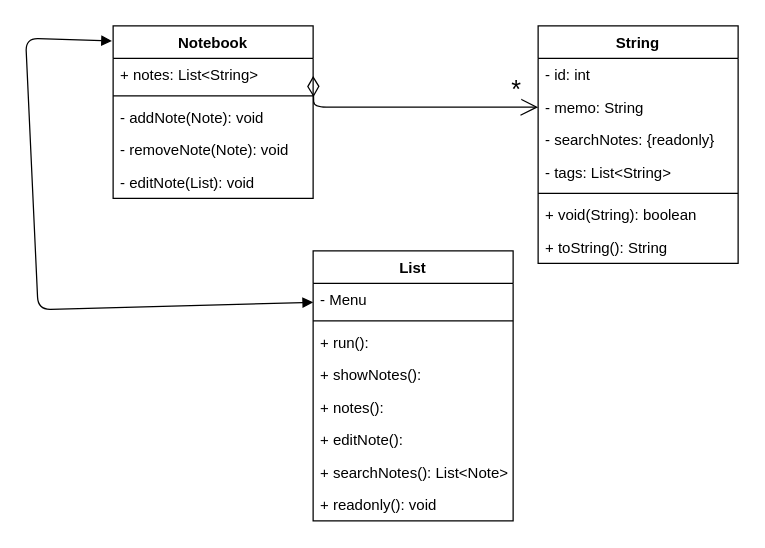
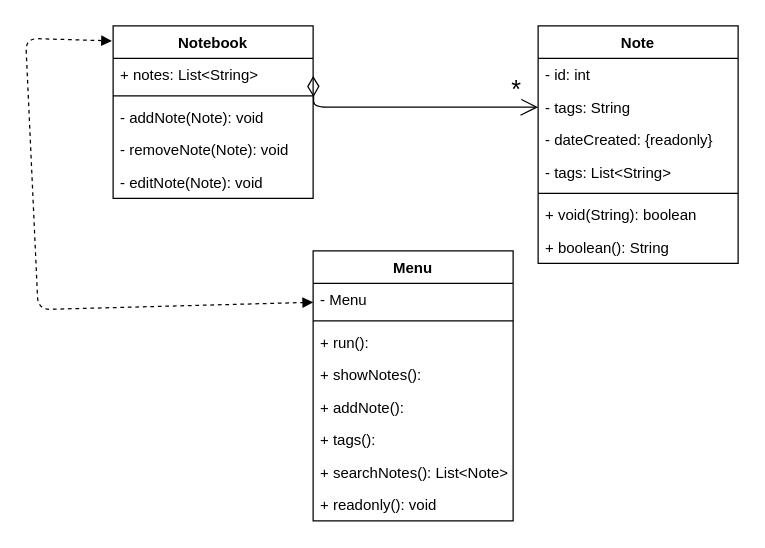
  <mxCell id="0" />
  <mxCell id="1" parent="0" />
  <mxCell id="2" value="Notebook" style="swimlane;fontStyle=1;align=center;verticalAlign=top;childLayout=stackLayout;horizontal=1;startSize=26;horizontalStack=0;resizeParent=1;resizeParentMax=0;resizeLast=0;collapsible=1;marginBottom=0;" vertex="1" parent="1"><mxGeometry x="90" y="20" width="160" height="138" as="geometry" /></mxCell>
  <mxCell id="3" value="+ notes: List&lt;String&gt;" style="text;strokeColor=none;fillColor=none;align=left;verticalAlign=top;spacingLeft=4;spacingRight=4;overflow=hidden;rotatable=0;points=[[0,0.5],[1,0.5]];portConstraint=eastwest;" vertex="1" parent="2"><mxGeometry y="26" width="160" height="26" as="geometry" /></mxCell>
  <mxCell id="4" value="" style="line;strokeWidth=1;fillColor=none;align=left;verticalAlign=middle;spacingTop=-1;spacingLeft=3;spacingRight=3;rotatable=0;labelPosition=right;points=[];portConstraint=eastwest;" vertex="1" parent="2"><mxGeometry y="52" width="160" height="8" as="geometry" /></mxCell>
  <mxCell id="5" value="- addNote(Note): void" style="text;strokeColor=none;fillColor=none;align=left;verticalAlign=top;spacingLeft=4;spacingRight=4;overflow=hidden;rotatable=0;points=[[0,0.5],[1,0.5]];portConstraint=eastwest;" vertex="1" parent="2"><mxGeometry y="60" width="160" height="26" as="geometry" /></mxCell>
  <mxCell id="6" value="- removeNote(Note): void" style="text;strokeColor=none;fillColor=none;align=left;verticalAlign=top;spacingLeft=4;spacingRight=4;overflow=hidden;rotatable=0;points=[[0,0.5],[1,0.5]];portConstraint=eastwest;" vertex="1" parent="2"><mxGeometry y="86" width="160" height="26" as="geometry" /></mxCell>
- <mxCell id="7" value="- editNote(List): void" style="text;strokeColor=none;fillColor=none;align=left;verticalAlign=top;spacingLeft=4;spacingRight=4;overflow=hidden;rotatable=0;points=[[0,0.5],[1,0.5]];portConstraint=eastwest;" vertex="1" parent="2"><mxGeometry y="112" width="160" height="26" as="geometry" /></mxCell>
- <mxCell id="8" value="String" style="swimlane;fontStyle=1;align=center;verticalAlign=top;childLayout=stackLayout;horizontal=1;startSize=26;horizontalStack=0;resizeParent=1;resizeParentMax=0;resizeLast=0;collapsible=1;marginBottom=0;" vertex="1" parent="1"><mxGeometry x="430" y="20" width="160" height="190" as="geometry" /></mxCell>
+ <mxCell id="7" value="- editNote(Note): void" style="text;strokeColor=none;fillColor=none;align=left;verticalAlign=top;spacingLeft=4;spacingRight=4;overflow=hidden;rotatable=0;points=[[0,0.5],[1,0.5]];portConstraint=eastwest;" vertex="1" parent="2"><mxGeometry y="112" width="160" height="26" as="geometry" /></mxCell>
+ <mxCell id="8" value="Note" style="swimlane;fontStyle=1;align=center;verticalAlign=top;childLayout=stackLayout;horizontal=1;startSize=26;horizontalStack=0;resizeParent=1;resizeParentMax=0;resizeLast=0;collapsible=1;marginBottom=0;" vertex="1" parent="1"><mxGeometry x="430" y="20" width="160" height="190" as="geometry" /></mxCell>
  <mxCell id="9" value="- id: int" style="text;strokeColor=none;fillColor=none;align=left;verticalAlign=top;spacingLeft=4;spacingRight=4;overflow=hidden;rotatable=0;points=[[0,0.5],[1,0.5]];portConstraint=eastwest;" vertex="1" parent="8"><mxGeometry y="26" width="160" height="26" as="geometry" /></mxCell>
- <mxCell id="10" value="- memo: String" style="text;strokeColor=none;fillColor=none;align=left;verticalAlign=top;spacingLeft=4;spacingRight=4;overflow=hidden;rotatable=0;points=[[0,0.5],[1,0.5]];portConstraint=eastwest;" vertex="1" parent="8"><mxGeometry y="52" width="160" height="26" as="geometry" /></mxCell>
- <mxCell id="11" value="- searchNotes: {readonly}" style="text;strokeColor=none;fillColor=none;align=left;verticalAlign=top;spacingLeft=4;spacingRight=4;overflow=hidden;rotatable=0;points=[[0,0.5],[1,0.5]];portConstraint=eastwest;" vertex="1" parent="8"><mxGeometry y="78" width="160" height="26" as="geometry" /></mxCell>
+ <mxCell id="10" value="- tags: String" style="text;strokeColor=none;fillColor=none;align=left;verticalAlign=top;spacingLeft=4;spacingRight=4;overflow=hidden;rotatable=0;points=[[0,0.5],[1,0.5]];portConstraint=eastwest;" vertex="1" parent="8"><mxGeometry y="52" width="160" height="26" as="geometry" /></mxCell>
+ <mxCell id="11" value="- dateCreated: {readonly}" style="text;strokeColor=none;fillColor=none;align=left;verticalAlign=top;spacingLeft=4;spacingRight=4;overflow=hidden;rotatable=0;points=[[0,0.5],[1,0.5]];portConstraint=eastwest;" vertex="1" parent="8"><mxGeometry y="78" width="160" height="26" as="geometry" /></mxCell>
  <mxCell id="12" value="- tags: List&lt;String&gt;" style="text;strokeColor=none;fillColor=none;align=left;verticalAlign=top;spacingLeft=4;spacingRight=4;overflow=hidden;rotatable=0;points=[[0,0.5],[1,0.5]];portConstraint=eastwest;" vertex="1" parent="8"><mxGeometry y="104" width="160" height="26" as="geometry" /></mxCell>
  <mxCell id="13" value="" style="line;strokeWidth=1;fillColor=none;align=left;verticalAlign=middle;spacingTop=-1;spacingLeft=3;spacingRight=3;rotatable=0;labelPosition=right;points=[];portConstraint=eastwest;" vertex="1" parent="8"><mxGeometry y="130" width="160" height="8" as="geometry" /></mxCell>
  <mxCell id="14" value="+ void(String): boolean" style="text;strokeColor=none;fillColor=none;align=left;verticalAlign=top;spacingLeft=4;spacingRight=4;overflow=hidden;rotatable=0;points=[[0,0.5],[1,0.5]];portConstraint=eastwest;" vertex="1" parent="8"><mxGeometry y="138" width="160" height="26" as="geometry" /></mxCell>
- <mxCell id="15" value="+ toString(): String" style="text;strokeColor=none;fillColor=none;align=left;verticalAlign=top;spacingLeft=4;spacingRight=4;overflow=hidden;rotatable=0;points=[[0,0.5],[1,0.5]];portConstraint=eastwest;" vertex="1" parent="8"><mxGeometry y="164" width="160" height="26" as="geometry" /></mxCell>
+ <mxCell id="15" value="+ boolean(): String" style="text;strokeColor=none;fillColor=none;align=left;verticalAlign=top;spacingLeft=4;spacingRight=4;overflow=hidden;rotatable=0;points=[[0,0.5],[1,0.5]];portConstraint=eastwest;" vertex="1" parent="8"><mxGeometry y="164" width="160" height="26" as="geometry" /></mxCell>
  <mxCell id="16" value="*" style="endArrow=open;html=1;endSize=12;startArrow=diamondThin;startSize=14;startFill=0;edgeStyle=orthogonalEdgeStyle;align=left;verticalAlign=bottom;fontSize=20;" edge="1" parent="1" target="10"><mxGeometry x="0.779" relative="1" as="geometry"><mxPoint x="250" y="60" as="sourcePoint" /><mxPoint x="410" y="60" as="targetPoint" /><mxPoint as="offset" /></mxGeometry></mxCell>
- <mxCell id="17" value="List" style="swimlane;fontStyle=1;align=center;verticalAlign=top;childLayout=stackLayout;horizontal=1;startSize=26;horizontalStack=0;resizeParent=1;resizeParentMax=0;resizeLast=0;collapsible=1;marginBottom=0;" vertex="1" parent="1"><mxGeometry x="250" y="200" width="160" height="216" as="geometry" /></mxCell>
+ <mxCell id="17" value="Menu" style="swimlane;fontStyle=1;align=center;verticalAlign=top;childLayout=stackLayout;horizontal=1;startSize=26;horizontalStack=0;resizeParent=1;resizeParentMax=0;resizeLast=0;collapsible=1;marginBottom=0;" vertex="1" parent="1"><mxGeometry x="250" y="200" width="160" height="216" as="geometry" /></mxCell>
  <mxCell id="18" value="- Menu" style="text;strokeColor=none;fillColor=none;align=left;verticalAlign=top;spacingLeft=4;spacingRight=4;overflow=hidden;rotatable=0;points=[[0,0.5],[1,0.5]];portConstraint=eastwest;" vertex="1" parent="17"><mxGeometry y="26" width="160" height="26" as="geometry" /></mxCell>
  <mxCell id="19" value="" style="line;strokeWidth=1;fillColor=none;align=left;verticalAlign=middle;spacingTop=-1;spacingLeft=3;spacingRight=3;rotatable=0;labelPosition=right;points=[];portConstraint=eastwest;" vertex="1" parent="17"><mxGeometry y="52" width="160" height="8" as="geometry" /></mxCell>
  <mxCell id="20" value="+ run():" style="text;strokeColor=none;fillColor=none;align=left;verticalAlign=top;spacingLeft=4;spacingRight=4;overflow=hidden;rotatable=0;points=[[0,0.5],[1,0.5]];portConstraint=eastwest;" vertex="1" parent="17"><mxGeometry y="60" width="160" height="26" as="geometry" /></mxCell>
  <mxCell id="21" value="+ showNotes():" style="text;strokeColor=none;fillColor=none;align=left;verticalAlign=top;spacingLeft=4;spacingRight=4;overflow=hidden;rotatable=0;points=[[0,0.5],[1,0.5]];portConstraint=eastwest;" vertex="1" parent="17"><mxGeometry y="86" width="160" height="26" as="geometry" /></mxCell>
- <mxCell id="22" value="+ notes():" style="text;strokeColor=none;fillColor=none;align=left;verticalAlign=top;spacingLeft=4;spacingRight=4;overflow=hidden;rotatable=0;points=[[0,0.5],[1,0.5]];portConstraint=eastwest;" vertex="1" parent="17"><mxGeometry y="112" width="160" height="26" as="geometry" /></mxCell>
- <mxCell id="23" value="+ editNote():" style="text;strokeColor=none;fillColor=none;align=left;verticalAlign=top;spacingLeft=4;spacingRight=4;overflow=hidden;rotatable=0;points=[[0,0.5],[1,0.5]];portConstraint=eastwest;" vertex="1" parent="17"><mxGeometry y="138" width="160" height="26" as="geometry" /></mxCell>
+ <mxCell id="22" value="+ addNote():" style="text;strokeColor=none;fillColor=none;align=left;verticalAlign=top;spacingLeft=4;spacingRight=4;overflow=hidden;rotatable=0;points=[[0,0.5],[1,0.5]];portConstraint=eastwest;" vertex="1" parent="17"><mxGeometry y="112" width="160" height="26" as="geometry" /></mxCell>
+ <mxCell id="23" value="+ tags():" style="text;strokeColor=none;fillColor=none;align=left;verticalAlign=top;spacingLeft=4;spacingRight=4;overflow=hidden;rotatable=0;points=[[0,0.5],[1,0.5]];portConstraint=eastwest;" vertex="1" parent="17"><mxGeometry y="138" width="160" height="26" as="geometry" /></mxCell>
  <mxCell id="24" value="+ searchNotes(): List&lt;Note&gt;" style="text;strokeColor=none;fillColor=none;align=left;verticalAlign=top;spacingLeft=4;spacingRight=4;overflow=hidden;rotatable=0;points=[[0,0.5],[1,0.5]];portConstraint=eastwest;" vertex="1" parent="17"><mxGeometry y="164" width="160" height="26" as="geometry" /></mxCell>
  <mxCell id="25" value="+ readonly(): void" style="text;strokeColor=none;fillColor=none;align=left;verticalAlign=top;spacingLeft=4;spacingRight=4;overflow=hidden;rotatable=0;points=[[0,0.5],[1,0.5]];portConstraint=eastwest;" vertex="1" parent="17"><mxGeometry y="190" width="160" height="26" as="geometry" /></mxCell>
- <mxCell id="26" value="" style="endArrow=block;startArrow=block;endFill=1;startFill=1;html=1;fontSize=20;exitX=-0.006;exitY=0.087;exitDx=0;exitDy=0;exitPerimeter=0;" edge="1" parent="1" source="2" target="18"><mxGeometry width="160" relative="1" as="geometry"><mxPoint x="30" y="30" as="sourcePoint" /><mxPoint x="230" y="240" as="targetPoint" /><Array as="points"><mxPoint x="20" y="30" /><mxPoint x="30" y="247" /></Array></mxGeometry></mxCell>
+ <mxCell id="26" value="" style="endArrow=block;startArrow=block;endFill=1;startFill=1;html=1;fontSize=20;exitX=-0.006;exitY=0.087;exitDx=0;exitDy=0;exitPerimeter=0;dashed=1;" edge="1" parent="1" source="2" target="18"><mxGeometry width="160" relative="1" as="geometry"><mxPoint x="30" y="30" as="sourcePoint" /><mxPoint x="230" y="240" as="targetPoint" /><Array as="points"><mxPoint x="20" y="30" /><mxPoint x="30" y="247" /></Array></mxGeometry></mxCell>
